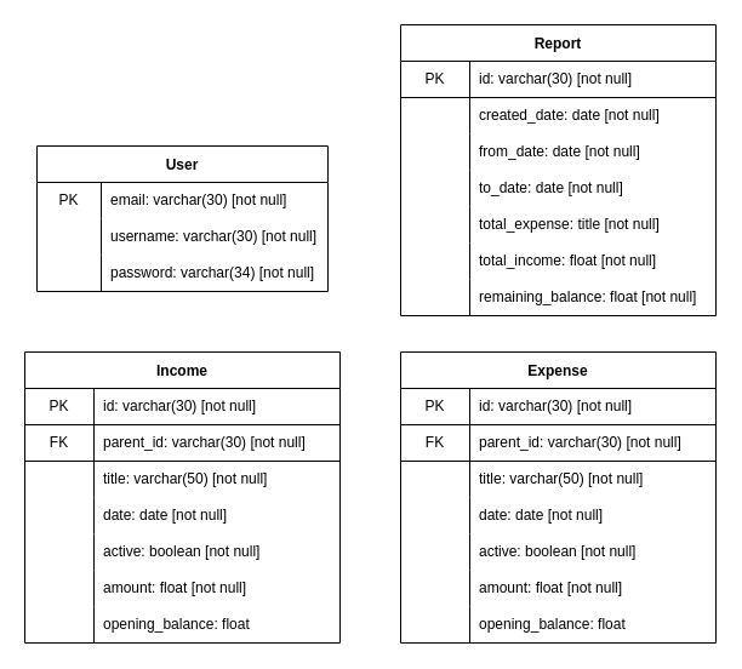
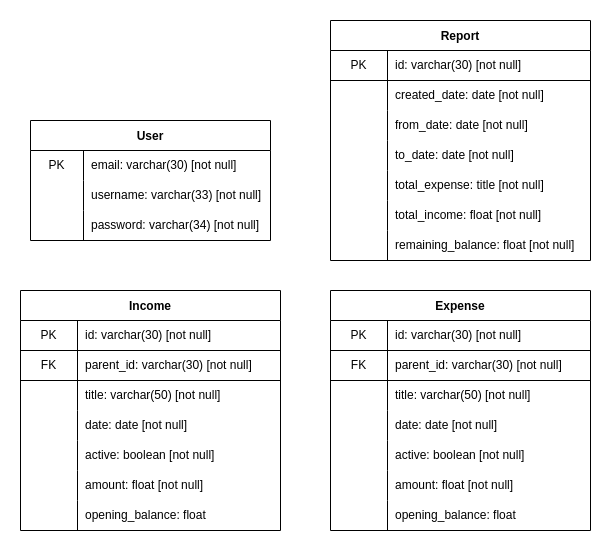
  <mxCell id="0" />
  <mxCell id="1" parent="0" />
  <mxCell id="2" value="User" style="shape=table;startSize=30;container=1;collapsible=0;childLayout=tableLayout;fixedRows=1;rowLines=0;fontStyle=1;" vertex="1" parent="1"><mxGeometry x="30" y="120" width="240" height="120" as="geometry" /></mxCell>
  <mxCell id="3" value="" style="shape=tableRow;horizontal=0;startSize=0;swimlaneHead=0;swimlaneBody=0;top=0;left=0;bottom=0;right=0;collapsible=0;dropTarget=0;fillColor=none;points=[[0,0.5],[1,0.5]];portConstraint=eastwest;" vertex="1" parent="2"><mxGeometry y="30" width="240" height="30" as="geometry" /></mxCell>
  <mxCell id="4" value="PK" style="shape=partialRectangle;html=1;whiteSpace=wrap;connectable=0;fillColor=none;top=0;left=0;bottom=0;right=0;overflow=hidden;pointerEvents=1;" vertex="1" parent="3"><mxGeometry width="53" height="30" as="geometry"><mxRectangle width="53" height="30" as="alternateBounds" /></mxGeometry></mxCell>
  <mxCell id="5" value="email: varchar(30) [not null]" style="shape=partialRectangle;html=1;whiteSpace=wrap;connectable=0;fillColor=none;top=0;left=0;bottom=0;right=0;align=left;spacingLeft=6;overflow=hidden;" vertex="1" parent="3"><mxGeometry x="53" width="187" height="30" as="geometry"><mxRectangle width="187" height="30" as="alternateBounds" /></mxGeometry></mxCell>
  <mxCell id="6" value="" style="shape=tableRow;horizontal=0;startSize=0;swimlaneHead=0;swimlaneBody=0;top=0;left=0;bottom=0;right=0;collapsible=0;dropTarget=0;fillColor=none;points=[[0,0.5],[1,0.5]];portConstraint=eastwest;" vertex="1" parent="2"><mxGeometry y="60" width="240" height="30" as="geometry" /></mxCell>
  <mxCell id="7" value="" style="shape=partialRectangle;html=1;whiteSpace=wrap;connectable=0;fillColor=none;top=0;left=0;bottom=0;right=0;overflow=hidden;" vertex="1" parent="6"><mxGeometry width="53" height="30" as="geometry"><mxRectangle width="53" height="30" as="alternateBounds" /></mxGeometry></mxCell>
- <mxCell id="8" value="username: varchar(30) [not null]" style="shape=partialRectangle;html=1;whiteSpace=wrap;connectable=0;fillColor=none;top=0;left=0;bottom=0;right=0;align=left;spacingLeft=6;overflow=hidden;" vertex="1" parent="6"><mxGeometry x="53" width="187" height="30" as="geometry"><mxRectangle width="187" height="30" as="alternateBounds" /></mxGeometry></mxCell>
+ <mxCell id="8" value="username: varchar(33) [not null]" style="shape=partialRectangle;html=1;whiteSpace=wrap;connectable=0;fillColor=none;top=0;left=0;bottom=0;right=0;align=left;spacingLeft=6;overflow=hidden;" vertex="1" parent="6"><mxGeometry x="53" width="187" height="30" as="geometry"><mxRectangle width="187" height="30" as="alternateBounds" /></mxGeometry></mxCell>
  <mxCell id="9" value="" style="shape=tableRow;horizontal=0;startSize=0;swimlaneHead=0;swimlaneBody=0;top=0;left=0;bottom=0;right=0;collapsible=0;dropTarget=0;fillColor=none;points=[[0,0.5],[1,0.5]];portConstraint=eastwest;" vertex="1" parent="2"><mxGeometry y="90" width="240" height="30" as="geometry" /></mxCell>
  <mxCell id="10" value="" style="shape=partialRectangle;html=1;whiteSpace=wrap;connectable=0;fillColor=none;top=0;left=0;bottom=0;right=0;overflow=hidden;" vertex="1" parent="9"><mxGeometry width="53" height="30" as="geometry"><mxRectangle width="53" height="30" as="alternateBounds" /></mxGeometry></mxCell>
  <mxCell id="11" value="password: varchar(34) [not null]" style="shape=partialRectangle;html=1;whiteSpace=wrap;connectable=0;fillColor=none;top=0;left=0;bottom=0;right=0;align=left;spacingLeft=6;overflow=hidden;" vertex="1" parent="9"><mxGeometry x="53" width="187" height="30" as="geometry"><mxRectangle width="187" height="30" as="alternateBounds" /></mxGeometry></mxCell>
  <mxCell id="12" value="Expense" style="shape=table;startSize=30;container=1;collapsible=0;childLayout=tableLayout;fixedRows=1;rowLines=0;fontStyle=1;" vertex="1" parent="1"><mxGeometry x="330" y="290" width="260" height="240" as="geometry" /></mxCell>
  <mxCell id="13" value="" style="shape=tableRow;horizontal=0;startSize=0;swimlaneHead=0;swimlaneBody=0;top=0;left=0;bottom=1;right=0;collapsible=0;dropTarget=0;fillColor=none;points=[[0,0.5],[1,0.5]];portConstraint=eastwest;swimlaneLine=1;swimlaneFillColor=none;" vertex="1" parent="12"><mxGeometry y="30" width="260" height="30" as="geometry" /></mxCell>
  <mxCell id="14" value="PK" style="shape=partialRectangle;html=1;whiteSpace=wrap;connectable=0;fillColor=none;top=0;left=0;bottom=0;right=0;overflow=hidden;pointerEvents=1;" vertex="1" parent="13"><mxGeometry width="57" height="30" as="geometry"><mxRectangle width="57" height="30" as="alternateBounds" /></mxGeometry></mxCell>
  <mxCell id="15" value="id: varchar(30) [not null]" style="shape=partialRectangle;html=1;whiteSpace=wrap;connectable=0;top=0;left=0;bottom=0;right=0;align=left;spacingLeft=6;overflow=hidden;perimeterSpacing=0;shadow=0;fillColor=none;" vertex="1" parent="13"><mxGeometry x="57" width="203" height="30" as="geometry"><mxRectangle width="203" height="30" as="alternateBounds" /></mxGeometry></mxCell>
  <mxCell id="16" value="" style="shape=tableRow;horizontal=0;startSize=0;swimlaneHead=0;swimlaneBody=0;top=0;left=0;bottom=1;right=0;collapsible=0;dropTarget=0;fillColor=none;points=[[0,0.5],[1,0.5]];portConstraint=eastwest;" vertex="1" parent="12"><mxGeometry y="60" width="260" height="30" as="geometry" /></mxCell>
  <mxCell id="17" value="FK" style="shape=partialRectangle;html=1;whiteSpace=wrap;connectable=0;fillColor=none;top=0;left=0;bottom=0;right=0;overflow=hidden;" vertex="1" parent="16"><mxGeometry width="57" height="30" as="geometry"><mxRectangle width="57" height="30" as="alternateBounds" /></mxGeometry></mxCell>
  <mxCell id="18" value="parent_id: varchar(30) [not null]" style="shape=partialRectangle;html=1;whiteSpace=wrap;connectable=0;fillColor=none;top=0;left=0;bottom=0;right=0;align=left;spacingLeft=6;overflow=hidden;" vertex="1" parent="16"><mxGeometry x="57" width="203" height="30" as="geometry"><mxRectangle width="203" height="30" as="alternateBounds" /></mxGeometry></mxCell>
  <mxCell id="19" value="" style="shape=tableRow;horizontal=0;startSize=0;swimlaneHead=0;swimlaneBody=0;top=0;left=0;bottom=0;right=0;collapsible=0;dropTarget=0;fillColor=none;points=[[0,0.5],[1,0.5]];portConstraint=eastwest;" vertex="1" parent="12"><mxGeometry y="90" width="260" height="30" as="geometry" /></mxCell>
  <mxCell id="20" value="" style="shape=partialRectangle;html=1;whiteSpace=wrap;connectable=0;fillColor=none;top=0;left=0;bottom=0;right=0;overflow=hidden;" vertex="1" parent="19"><mxGeometry width="57" height="30" as="geometry"><mxRectangle width="57" height="30" as="alternateBounds" /></mxGeometry></mxCell>
  <mxCell id="21" value="title: varchar(50) [not null]" style="shape=partialRectangle;html=1;whiteSpace=wrap;connectable=0;fillColor=none;top=0;left=0;bottom=0;right=0;align=left;spacingLeft=6;overflow=hidden;" vertex="1" parent="19"><mxGeometry x="57" width="203" height="30" as="geometry"><mxRectangle width="203" height="30" as="alternateBounds" /></mxGeometry></mxCell>
  <mxCell id="22" value="" style="shape=tableRow;horizontal=0;startSize=0;swimlaneHead=0;swimlaneBody=0;top=0;left=0;bottom=0;right=0;collapsible=0;dropTarget=0;fillColor=none;points=[[0,0.5],[1,0.5]];portConstraint=eastwest;" vertex="1" parent="12"><mxGeometry y="120" width="260" height="30" as="geometry" /></mxCell>
  <mxCell id="23" value="" style="shape=partialRectangle;html=1;whiteSpace=wrap;connectable=0;fillColor=none;top=0;left=0;bottom=0;right=0;overflow=hidden;" vertex="1" parent="22"><mxGeometry width="57" height="30" as="geometry"><mxRectangle width="57" height="30" as="alternateBounds" /></mxGeometry></mxCell>
  <mxCell id="24" value="date: date [not null]" style="shape=partialRectangle;html=1;whiteSpace=wrap;connectable=0;fillColor=none;top=0;left=0;bottom=0;right=0;align=left;spacingLeft=6;overflow=hidden;" vertex="1" parent="22"><mxGeometry x="57" width="203" height="30" as="geometry"><mxRectangle width="203" height="30" as="alternateBounds" /></mxGeometry></mxCell>
  <mxCell id="25" value="" style="shape=tableRow;horizontal=0;startSize=0;swimlaneHead=0;swimlaneBody=0;top=0;left=0;bottom=0;right=0;collapsible=0;dropTarget=0;fillColor=none;points=[[0,0.5],[1,0.5]];portConstraint=eastwest;" vertex="1" parent="12"><mxGeometry y="150" width="260" height="30" as="geometry" /></mxCell>
  <mxCell id="26" value="" style="shape=partialRectangle;html=1;whiteSpace=wrap;connectable=0;fillColor=none;top=0;left=0;bottom=0;right=0;overflow=hidden;" vertex="1" parent="25"><mxGeometry width="57" height="30" as="geometry"><mxRectangle width="57" height="30" as="alternateBounds" /></mxGeometry></mxCell>
  <mxCell id="27" value="active: boolean [not null]" style="shape=partialRectangle;html=1;whiteSpace=wrap;connectable=0;fillColor=none;top=0;left=0;bottom=0;right=0;align=left;spacingLeft=6;overflow=hidden;" vertex="1" parent="25"><mxGeometry x="57" width="203" height="30" as="geometry"><mxRectangle width="203" height="30" as="alternateBounds" /></mxGeometry></mxCell>
  <mxCell id="28" value="" style="shape=tableRow;horizontal=0;startSize=0;swimlaneHead=0;swimlaneBody=0;top=0;left=0;bottom=0;right=0;collapsible=0;dropTarget=0;fillColor=none;points=[[0,0.5],[1,0.5]];portConstraint=eastwest;" vertex="1" parent="12"><mxGeometry y="180" width="260" height="30" as="geometry" /></mxCell>
  <mxCell id="29" value="" style="shape=partialRectangle;html=1;whiteSpace=wrap;connectable=0;fillColor=none;top=0;left=0;bottom=0;right=0;overflow=hidden;" vertex="1" parent="28"><mxGeometry width="57" height="30" as="geometry"><mxRectangle width="57" height="30" as="alternateBounds" /></mxGeometry></mxCell>
  <mxCell id="30" value="amount: float [not null]" style="shape=partialRectangle;html=1;whiteSpace=wrap;connectable=0;fillColor=none;top=0;left=0;bottom=0;right=0;align=left;spacingLeft=6;overflow=hidden;" vertex="1" parent="28"><mxGeometry x="57" width="203" height="30" as="geometry"><mxRectangle width="203" height="30" as="alternateBounds" /></mxGeometry></mxCell>
  <mxCell id="31" value="" style="shape=tableRow;horizontal=0;startSize=0;swimlaneHead=0;swimlaneBody=0;top=0;left=0;bottom=0;right=0;collapsible=0;dropTarget=0;fillColor=none;points=[[0,0.5],[1,0.5]];portConstraint=eastwest;" vertex="1" parent="12"><mxGeometry y="210" width="260" height="30" as="geometry" /></mxCell>
  <mxCell id="32" value="" style="shape=partialRectangle;html=1;whiteSpace=wrap;connectable=0;fillColor=none;top=0;left=0;bottom=0;right=0;overflow=hidden;" vertex="1" parent="31"><mxGeometry width="57" height="30" as="geometry"><mxRectangle width="57" height="30" as="alternateBounds" /></mxGeometry></mxCell>
  <mxCell id="33" value="opening_balance: float" style="shape=partialRectangle;html=1;whiteSpace=wrap;connectable=0;fillColor=none;top=0;left=0;bottom=0;right=0;align=left;spacingLeft=6;overflow=hidden;" vertex="1" parent="31"><mxGeometry x="57" width="203" height="30" as="geometry"><mxRectangle width="203" height="30" as="alternateBounds" /></mxGeometry></mxCell>
  <mxCell id="34" value="Income" style="shape=table;startSize=30;container=1;collapsible=0;childLayout=tableLayout;fixedRows=1;rowLines=0;fontStyle=1;" vertex="1" parent="1"><mxGeometry x="20" y="290" width="260" height="240" as="geometry" /></mxCell>
  <mxCell id="35" value="" style="shape=tableRow;horizontal=0;startSize=0;swimlaneHead=0;swimlaneBody=0;top=0;left=0;bottom=1;right=0;collapsible=0;dropTarget=0;fillColor=none;points=[[0,0.5],[1,0.5]];portConstraint=eastwest;swimlaneLine=1;swimlaneFillColor=none;" vertex="1" parent="34"><mxGeometry y="30" width="260" height="30" as="geometry" /></mxCell>
  <mxCell id="36" value="PK" style="shape=partialRectangle;html=1;whiteSpace=wrap;connectable=0;fillColor=none;top=0;left=0;bottom=0;right=0;overflow=hidden;pointerEvents=1;" vertex="1" parent="35"><mxGeometry width="57" height="30" as="geometry"><mxRectangle width="57" height="30" as="alternateBounds" /></mxGeometry></mxCell>
  <mxCell id="37" value="id: varchar(30) [not null]" style="shape=partialRectangle;html=1;whiteSpace=wrap;connectable=0;top=0;left=0;bottom=0;right=0;align=left;spacingLeft=6;overflow=hidden;perimeterSpacing=0;shadow=0;fillColor=none;" vertex="1" parent="35"><mxGeometry x="57" width="203" height="30" as="geometry"><mxRectangle width="203" height="30" as="alternateBounds" /></mxGeometry></mxCell>
  <mxCell id="38" value="" style="shape=tableRow;horizontal=0;startSize=0;swimlaneHead=0;swimlaneBody=0;top=0;left=0;bottom=1;right=0;collapsible=0;dropTarget=0;fillColor=none;points=[[0,0.5],[1,0.5]];portConstraint=eastwest;" vertex="1" parent="34"><mxGeometry y="60" width="260" height="30" as="geometry" /></mxCell>
  <mxCell id="39" value="FK" style="shape=partialRectangle;html=1;whiteSpace=wrap;connectable=0;fillColor=none;top=0;left=0;bottom=0;right=0;overflow=hidden;" vertex="1" parent="38"><mxGeometry width="57" height="30" as="geometry"><mxRectangle width="57" height="30" as="alternateBounds" /></mxGeometry></mxCell>
  <mxCell id="40" value="parent_id: varchar(30) [not null]" style="shape=partialRectangle;html=1;whiteSpace=wrap;connectable=0;fillColor=none;top=0;left=0;bottom=0;right=0;align=left;spacingLeft=6;overflow=hidden;" vertex="1" parent="38"><mxGeometry x="57" width="203" height="30" as="geometry"><mxRectangle width="203" height="30" as="alternateBounds" /></mxGeometry></mxCell>
  <mxCell id="41" value="" style="shape=tableRow;horizontal=0;startSize=0;swimlaneHead=0;swimlaneBody=0;top=0;left=0;bottom=0;right=0;collapsible=0;dropTarget=0;fillColor=none;points=[[0,0.5],[1,0.5]];portConstraint=eastwest;" vertex="1" parent="34"><mxGeometry y="90" width="260" height="30" as="geometry" /></mxCell>
  <mxCell id="42" value="" style="shape=partialRectangle;html=1;whiteSpace=wrap;connectable=0;fillColor=none;top=0;left=0;bottom=0;right=0;overflow=hidden;" vertex="1" parent="41"><mxGeometry width="57" height="30" as="geometry"><mxRectangle width="57" height="30" as="alternateBounds" /></mxGeometry></mxCell>
  <mxCell id="43" value="title: varchar(50) [not null]" style="shape=partialRectangle;html=1;whiteSpace=wrap;connectable=0;fillColor=none;top=0;left=0;bottom=0;right=0;align=left;spacingLeft=6;overflow=hidden;" vertex="1" parent="41"><mxGeometry x="57" width="203" height="30" as="geometry"><mxRectangle width="203" height="30" as="alternateBounds" /></mxGeometry></mxCell>
  <mxCell id="44" value="" style="shape=tableRow;horizontal=0;startSize=0;swimlaneHead=0;swimlaneBody=0;top=0;left=0;bottom=0;right=0;collapsible=0;dropTarget=0;fillColor=none;points=[[0,0.5],[1,0.5]];portConstraint=eastwest;" vertex="1" parent="34"><mxGeometry y="120" width="260" height="30" as="geometry" /></mxCell>
  <mxCell id="45" value="" style="shape=partialRectangle;html=1;whiteSpace=wrap;connectable=0;fillColor=none;top=0;left=0;bottom=0;right=0;overflow=hidden;" vertex="1" parent="44"><mxGeometry width="57" height="30" as="geometry"><mxRectangle width="57" height="30" as="alternateBounds" /></mxGeometry></mxCell>
  <mxCell id="46" value="date: date [not null]" style="shape=partialRectangle;html=1;whiteSpace=wrap;connectable=0;fillColor=none;top=0;left=0;bottom=0;right=0;align=left;spacingLeft=6;overflow=hidden;" vertex="1" parent="44"><mxGeometry x="57" width="203" height="30" as="geometry"><mxRectangle width="203" height="30" as="alternateBounds" /></mxGeometry></mxCell>
  <mxCell id="47" value="" style="shape=tableRow;horizontal=0;startSize=0;swimlaneHead=0;swimlaneBody=0;top=0;left=0;bottom=0;right=0;collapsible=0;dropTarget=0;fillColor=none;points=[[0,0.5],[1,0.5]];portConstraint=eastwest;" vertex="1" parent="34"><mxGeometry y="150" width="260" height="30" as="geometry" /></mxCell>
  <mxCell id="48" value="" style="shape=partialRectangle;html=1;whiteSpace=wrap;connectable=0;fillColor=none;top=0;left=0;bottom=0;right=0;overflow=hidden;" vertex="1" parent="47"><mxGeometry width="57" height="30" as="geometry"><mxRectangle width="57" height="30" as="alternateBounds" /></mxGeometry></mxCell>
  <mxCell id="49" value="active: boolean [not null]" style="shape=partialRectangle;html=1;whiteSpace=wrap;connectable=0;fillColor=none;top=0;left=0;bottom=0;right=0;align=left;spacingLeft=6;overflow=hidden;" vertex="1" parent="47"><mxGeometry x="57" width="203" height="30" as="geometry"><mxRectangle width="203" height="30" as="alternateBounds" /></mxGeometry></mxCell>
  <mxCell id="50" value="" style="shape=tableRow;horizontal=0;startSize=0;swimlaneHead=0;swimlaneBody=0;top=0;left=0;bottom=0;right=0;collapsible=0;dropTarget=0;fillColor=none;points=[[0,0.5],[1,0.5]];portConstraint=eastwest;" vertex="1" parent="34"><mxGeometry y="180" width="260" height="30" as="geometry" /></mxCell>
  <mxCell id="51" value="" style="shape=partialRectangle;html=1;whiteSpace=wrap;connectable=0;fillColor=none;top=0;left=0;bottom=0;right=0;overflow=hidden;" vertex="1" parent="50"><mxGeometry width="57" height="30" as="geometry"><mxRectangle width="57" height="30" as="alternateBounds" /></mxGeometry></mxCell>
  <mxCell id="52" value="amount: float [not null]" style="shape=partialRectangle;html=1;whiteSpace=wrap;connectable=0;fillColor=none;top=0;left=0;bottom=0;right=0;align=left;spacingLeft=6;overflow=hidden;" vertex="1" parent="50"><mxGeometry x="57" width="203" height="30" as="geometry"><mxRectangle width="203" height="30" as="alternateBounds" /></mxGeometry></mxCell>
  <mxCell id="53" value="" style="shape=tableRow;horizontal=0;startSize=0;swimlaneHead=0;swimlaneBody=0;top=0;left=0;bottom=0;right=0;collapsible=0;dropTarget=0;fillColor=none;points=[[0,0.5],[1,0.5]];portConstraint=eastwest;" vertex="1" parent="34"><mxGeometry y="210" width="260" height="30" as="geometry" /></mxCell>
  <mxCell id="54" value="" style="shape=partialRectangle;html=1;whiteSpace=wrap;connectable=0;fillColor=none;top=0;left=0;bottom=0;right=0;overflow=hidden;" vertex="1" parent="53"><mxGeometry width="57" height="30" as="geometry"><mxRectangle width="57" height="30" as="alternateBounds" /></mxGeometry></mxCell>
  <mxCell id="55" value="opening_balance: float" style="shape=partialRectangle;html=1;whiteSpace=wrap;connectable=0;fillColor=none;top=0;left=0;bottom=0;right=0;align=left;spacingLeft=6;overflow=hidden;" vertex="1" parent="53"><mxGeometry x="57" width="203" height="30" as="geometry"><mxRectangle width="203" height="30" as="alternateBounds" /></mxGeometry></mxCell>
  <mxCell id="56" value="Report" style="shape=table;startSize=30;container=1;collapsible=0;childLayout=tableLayout;fixedRows=1;rowLines=0;fontStyle=1;" vertex="1" parent="1"><mxGeometry x="330" y="20" width="260" height="240" as="geometry" /></mxCell>
  <mxCell id="57" value="" style="shape=tableRow;horizontal=0;startSize=0;swimlaneHead=0;swimlaneBody=0;top=0;left=0;bottom=1;right=0;collapsible=0;dropTarget=0;fillColor=none;points=[[0,0.5],[1,0.5]];portConstraint=eastwest;swimlaneLine=1;swimlaneFillColor=none;" vertex="1" parent="56"><mxGeometry y="30" width="260" height="30" as="geometry" /></mxCell>
  <mxCell id="58" value="PK" style="shape=partialRectangle;html=1;whiteSpace=wrap;connectable=0;fillColor=none;top=0;left=0;bottom=0;right=0;overflow=hidden;pointerEvents=1;" vertex="1" parent="57"><mxGeometry width="57" height="30" as="geometry"><mxRectangle width="57" height="30" as="alternateBounds" /></mxGeometry></mxCell>
  <mxCell id="59" value="id: varchar(30) [not null]" style="shape=partialRectangle;html=1;whiteSpace=wrap;connectable=0;top=0;left=0;bottom=0;right=0;align=left;spacingLeft=6;overflow=hidden;perimeterSpacing=0;shadow=0;fillColor=none;" vertex="1" parent="57"><mxGeometry x="57" width="203" height="30" as="geometry"><mxRectangle width="203" height="30" as="alternateBounds" /></mxGeometry></mxCell>
  <mxCell id="60" value="" style="shape=tableRow;horizontal=0;startSize=0;swimlaneHead=0;swimlaneBody=0;top=0;left=0;bottom=0;right=0;collapsible=0;dropTarget=0;fillColor=none;points=[[0,0.5],[1,0.5]];portConstraint=eastwest;" vertex="1" parent="56"><mxGeometry y="60" width="260" height="30" as="geometry" /></mxCell>
  <mxCell id="61" value="" style="shape=partialRectangle;html=1;whiteSpace=wrap;connectable=0;fillColor=none;top=0;left=0;bottom=0;right=0;overflow=hidden;" vertex="1" parent="60"><mxGeometry width="57" height="30" as="geometry"><mxRectangle width="57" height="30" as="alternateBounds" /></mxGeometry></mxCell>
  <mxCell id="62" value="created_date: date [not null]" style="shape=partialRectangle;html=1;whiteSpace=wrap;connectable=0;fillColor=none;top=0;left=0;bottom=0;right=0;align=left;spacingLeft=6;overflow=hidden;" vertex="1" parent="60"><mxGeometry x="57" width="203" height="30" as="geometry"><mxRectangle width="203" height="30" as="alternateBounds" /></mxGeometry></mxCell>
  <mxCell id="63" value="" style="shape=tableRow;horizontal=0;startSize=0;swimlaneHead=0;swimlaneBody=0;top=0;left=0;bottom=0;right=0;collapsible=0;dropTarget=0;fillColor=none;points=[[0,0.5],[1,0.5]];portConstraint=eastwest;" vertex="1" parent="56"><mxGeometry y="90" width="260" height="30" as="geometry" /></mxCell>
  <mxCell id="64" value="" style="shape=partialRectangle;html=1;whiteSpace=wrap;connectable=0;fillColor=none;top=0;left=0;bottom=0;right=0;overflow=hidden;" vertex="1" parent="63"><mxGeometry width="57" height="30" as="geometry"><mxRectangle width="57" height="30" as="alternateBounds" /></mxGeometry></mxCell>
  <mxCell id="65" value="from_date: date [not null]" style="shape=partialRectangle;html=1;whiteSpace=wrap;connectable=0;fillColor=none;top=0;left=0;bottom=0;right=0;align=left;spacingLeft=6;overflow=hidden;" vertex="1" parent="63"><mxGeometry x="57" width="203" height="30" as="geometry"><mxRectangle width="203" height="30" as="alternateBounds" /></mxGeometry></mxCell>
  <mxCell id="66" value="" style="shape=tableRow;horizontal=0;startSize=0;swimlaneHead=0;swimlaneBody=0;top=0;left=0;bottom=0;right=0;collapsible=0;dropTarget=0;fillColor=none;points=[[0,0.5],[1,0.5]];portConstraint=eastwest;" vertex="1" parent="56"><mxGeometry y="120" width="260" height="30" as="geometry" /></mxCell>
  <mxCell id="67" value="" style="shape=partialRectangle;html=1;whiteSpace=wrap;connectable=0;fillColor=none;top=0;left=0;bottom=0;right=0;overflow=hidden;" vertex="1" parent="66"><mxGeometry width="57" height="30" as="geometry"><mxRectangle width="57" height="30" as="alternateBounds" /></mxGeometry></mxCell>
  <mxCell id="68" value="to_date: date [not null]" style="shape=partialRectangle;html=1;whiteSpace=wrap;connectable=0;fillColor=none;top=0;left=0;bottom=0;right=0;align=left;spacingLeft=6;overflow=hidden;" vertex="1" parent="66"><mxGeometry x="57" width="203" height="30" as="geometry"><mxRectangle width="203" height="30" as="alternateBounds" /></mxGeometry></mxCell>
  <mxCell id="69" value="" style="shape=tableRow;horizontal=0;startSize=0;swimlaneHead=0;swimlaneBody=0;top=0;left=0;bottom=0;right=0;collapsible=0;dropTarget=0;fillColor=none;points=[[0,0.5],[1,0.5]];portConstraint=eastwest;" vertex="1" parent="56"><mxGeometry y="150" width="260" height="30" as="geometry" /></mxCell>
  <mxCell id="70" value="" style="shape=partialRectangle;html=1;whiteSpace=wrap;connectable=0;fillColor=none;top=0;left=0;bottom=0;right=0;overflow=hidden;" vertex="1" parent="69"><mxGeometry width="57" height="30" as="geometry"><mxRectangle width="57" height="30" as="alternateBounds" /></mxGeometry></mxCell>
  <mxCell id="71" value="total_expense: title [not null]" style="shape=partialRectangle;html=1;whiteSpace=wrap;connectable=0;fillColor=none;top=0;left=0;bottom=0;right=0;align=left;spacingLeft=6;overflow=hidden;" vertex="1" parent="69"><mxGeometry x="57" width="203" height="30" as="geometry"><mxRectangle width="203" height="30" as="alternateBounds" /></mxGeometry></mxCell>
  <mxCell id="72" value="" style="shape=tableRow;horizontal=0;startSize=0;swimlaneHead=0;swimlaneBody=0;top=0;left=0;bottom=0;right=0;collapsible=0;dropTarget=0;fillColor=none;points=[[0,0.5],[1,0.5]];portConstraint=eastwest;" vertex="1" parent="56"><mxGeometry y="180" width="260" height="30" as="geometry" /></mxCell>
  <mxCell id="73" value="" style="shape=partialRectangle;html=1;whiteSpace=wrap;connectable=0;fillColor=none;top=0;left=0;bottom=0;right=0;overflow=hidden;" vertex="1" parent="72"><mxGeometry width="57" height="30" as="geometry"><mxRectangle width="57" height="30" as="alternateBounds" /></mxGeometry></mxCell>
  <mxCell id="74" value="total_income: float [not null]" style="shape=partialRectangle;html=1;whiteSpace=wrap;connectable=0;fillColor=none;top=0;left=0;bottom=0;right=0;align=left;spacingLeft=6;overflow=hidden;" vertex="1" parent="72"><mxGeometry x="57" width="203" height="30" as="geometry"><mxRectangle width="203" height="30" as="alternateBounds" /></mxGeometry></mxCell>
  <mxCell id="75" value="" style="shape=tableRow;horizontal=0;startSize=0;swimlaneHead=0;swimlaneBody=0;top=0;left=0;bottom=0;right=0;collapsible=0;dropTarget=0;fillColor=none;points=[[0,0.5],[1,0.5]];portConstraint=eastwest;" vertex="1" parent="56"><mxGeometry y="210" width="260" height="30" as="geometry" /></mxCell>
  <mxCell id="76" value="" style="shape=partialRectangle;html=1;whiteSpace=wrap;connectable=0;fillColor=none;top=0;left=0;bottom=0;right=0;overflow=hidden;" vertex="1" parent="75"><mxGeometry width="57" height="30" as="geometry"><mxRectangle width="57" height="30" as="alternateBounds" /></mxGeometry></mxCell>
  <mxCell id="77" value="remaining_balance: float [not null]" style="shape=partialRectangle;html=1;whiteSpace=wrap;connectable=0;fillColor=none;top=0;left=0;bottom=0;right=0;align=left;spacingLeft=6;overflow=hidden;" vertex="1" parent="75"><mxGeometry x="57" width="203" height="30" as="geometry"><mxRectangle width="203" height="30" as="alternateBounds" /></mxGeometry></mxCell>
